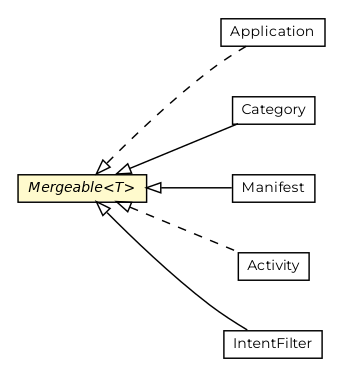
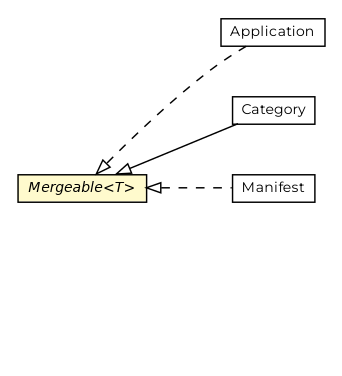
  digraph {
    fontname=Montserrat
    nodesep=0.25
    rankdir=LR
    ranksep=0.5
    node [fontcolor=black fontname=Montserrat fontsize=10.0 shape=plaintext]
    edge [arrowtail=empty dir=back fontname=Montserrat fontsize=10 headport=p labelfontname=Helvetica labelfontsize=10 style=solid tailport=p]
    n1 [label=<<table title="org.androidtransfuse.model.manifest.Application" border="0" cellborder="1" cellspacing="0" cellpadding="2" port="p" href="../model/manifest/Application.html"> 		<tr><td><table border="0" cellspacing="0" cellpadding="1"> <tr><td align="center" balign="center"> Application </td></tr> 		</table></td></tr> 		</table>>]
    n2 [label=<<table title="org.androidtransfuse.model.manifest.Category" border="0" cellborder="1" cellspacing="0" cellpadding="2" port="p" href="../model/manifest/Category.html"> 		<tr><td><table border="0" cellspacing="0" cellpadding="1"> <tr><td align="center" balign="center"> Category </td></tr> 		</table></td></tr> 		</table>>]
    n3 [label=<<table title="org.androidtransfuse.model.manifest.Manifest" border="0" cellborder="1" cellspacing="0" cellpadding="2" port="p" href="../model/manifest/Manifest.html"> 		<tr><td><table border="0" cellspacing="0" cellpadding="1"> <tr><td align="center" balign="center"> Manifest </td></tr> 		</table></td></tr> 		</table>>]
-   n4 [label=<<table title="org.androidtransfuse.model.manifest.Activity" border="0" cellborder="1" cellspacing="0" cellpadding="2" port="p" href="../model/manifest/Activity.html"> 		<tr><td><table border="0" cellspacing="0" cellpadding="1"> <tr><td align="center" balign="center"> Activity </td></tr> 		</table></td></tr> 		</table>>]
-   n5 [label=<<table title="org.androidtransfuse.model.manifest.IntentFilter" border="0" cellborder="1" cellspacing="0" cellpadding="2" port="p" href="../model/manifest/IntentFilter.html"> 		<tr><td><table border="0" cellspacing="0" cellpadding="1"> <tr><td align="center" balign="center"> IntentFilter </td></tr> 		</table></td></tr> 		</table>>]
    n6 [label=<<table title="org.androidtransfuse.processor.Mergeable" border="0" cellborder="1" cellspacing="0" cellpadding="2" port="p" bgcolor="lemonChiffon" href="./Mergeable.html"> 		<tr><td><table border="0" cellspacing="0" cellpadding="1"> <tr><td align="center" balign="center"><font face="Helvetica-Oblique"> Mergeable&lt;T&gt; </font></td></tr> 		</table></td></tr> 		</table>>]
    n6 -> n1 [style=dashed]
    n6 -> n2
-   n6 -> n3
-   n6 -> n4 [style=dashed]
-   n6 -> n5
+   n6 -> n3 [style=dashed]
  }
